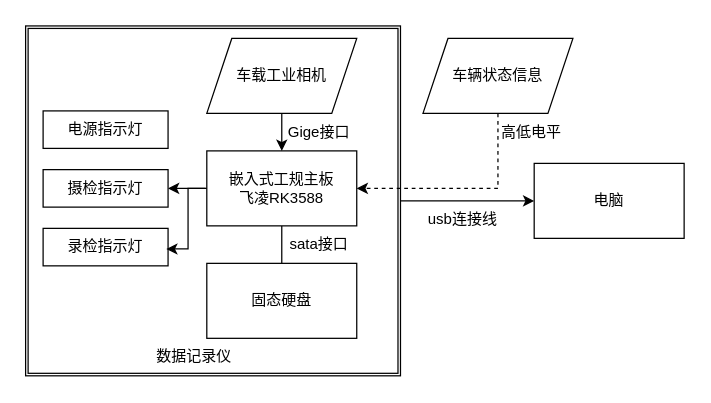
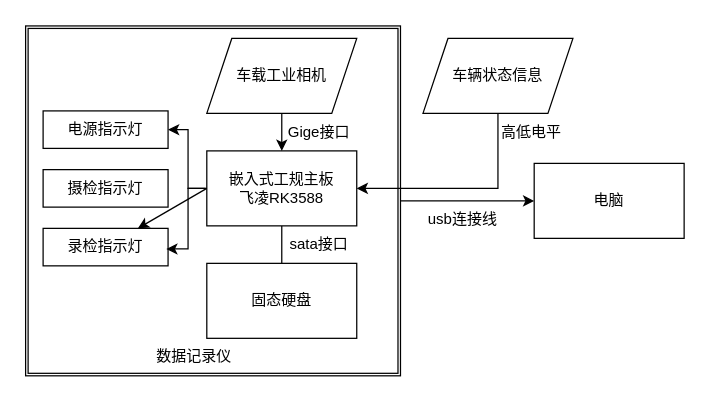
  <mxCell id="0" />
  <mxCell id="1" parent="0" />
  <mxCell id="2" value="" style="group" vertex="1" connectable="0" parent="1"><mxGeometry x="20" y="20" width="527" height="280" as="geometry" /></mxCell>
  <mxCell id="3" style="edgeStyle=orthogonalEdgeStyle;rounded=0;orthogonalLoop=1;jettySize=auto;html=1;exitX=1;exitY=0.5;exitDx=0;exitDy=0;entryX=0;entryY=0.5;entryDx=0;entryDy=0;" edge="1" parent="2" source="4" target="12"><mxGeometry relative="1" as="geometry" /></mxCell>
  <mxCell id="4" value="" style="shape=ext;double=1;rounded=0;whiteSpace=wrap;html=1;" vertex="1" parent="2"><mxGeometry width="300" height="280" as="geometry" /></mxCell>
  <mxCell id="5" value="" style="edgeStyle=orthogonalEdgeStyle;rounded=0;orthogonalLoop=1;jettySize=auto;html=1;endArrow=none;" edge="1" parent="2" source="7" target="16"><mxGeometry relative="1" as="geometry" /></mxCell>
+ <mxCell id="6" style="edgeStyle=orthogonalEdgeStyle;rounded=0;orthogonalLoop=1;jettySize=auto;html=1;exitX=0;exitY=0.5;exitDx=0;exitDy=0;entryX=1;entryY=0.5;entryDx=0;entryDy=0;" edge="1" parent="2" source="7" target="18"><mxGeometry relative="1" as="geometry"><Array as="points"><mxPoint x="130" y="130" /><mxPoint x="130" y="83" /></Array></mxGeometry></mxCell>
  <mxCell id="7" value="嵌入式工规主板&lt;div&gt;飞凌RK3588&lt;/div&gt;" style="rounded=0;whiteSpace=wrap;html=1;" vertex="1" parent="2"><mxGeometry x="145" y="100" width="120" height="60" as="geometry" /></mxCell>
  <mxCell id="8" value="" style="edgeStyle=orthogonalEdgeStyle;rounded=0;orthogonalLoop=1;jettySize=auto;html=1;" edge="1" parent="2" source="9" target="7"><mxGeometry relative="1" as="geometry" /></mxCell>
  <mxCell id="9" value="车载工业相机" style="shape=parallelogram;perimeter=parallelogramPerimeter;whiteSpace=wrap;html=1;fixedSize=1;" vertex="1" parent="2"><mxGeometry x="145" y="10" width="120" height="60" as="geometry" /></mxCell>
  <mxCell id="10" value="数据记录仪" style="text;html=1;align=center;verticalAlign=middle;whiteSpace=wrap;rounded=0;" vertex="1" parent="2"><mxGeometry x="90" y="250" width="90" height="30" as="geometry" /></mxCell>
  <mxCell id="11" value="Gige接口" style="text;html=1;align=center;verticalAlign=middle;whiteSpace=wrap;rounded=0;" vertex="1" parent="2"><mxGeometry x="190" y="70" width="90" height="30" as="geometry" /></mxCell>
  <mxCell id="12" value="电脑" style="rounded=0;whiteSpace=wrap;html=1;" vertex="1" parent="2"><mxGeometry x="407" y="110" width="120" height="60" as="geometry" /></mxCell>
- <mxCell id="13" style="edgeStyle=orthogonalEdgeStyle;rounded=0;orthogonalLoop=1;jettySize=auto;html=1;exitX=0.5;exitY=1;exitDx=0;exitDy=0;entryX=1;entryY=0.5;entryDx=0;entryDy=0;dashed=1;" edge="1" parent="2" source="14" target="7"><mxGeometry relative="1" as="geometry" /></mxCell>
+ <mxCell id="13" style="edgeStyle=orthogonalEdgeStyle;rounded=0;orthogonalLoop=1;jettySize=auto;html=1;exitX=0.5;exitY=1;exitDx=0;exitDy=0;entryX=1;entryY=0.5;entryDx=0;entryDy=0;" edge="1" parent="2" source="14" target="7"><mxGeometry relative="1" as="geometry" /></mxCell>
  <mxCell id="14" value="车辆状态信息" style="shape=parallelogram;perimeter=parallelogramPerimeter;whiteSpace=wrap;html=1;fixedSize=1;" vertex="1" parent="2"><mxGeometry x="318" y="10" width="120" height="60" as="geometry" /></mxCell>
  <mxCell id="15" value="高低电平" style="text;html=1;align=center;verticalAlign=middle;whiteSpace=wrap;rounded=0;" vertex="1" parent="2"><mxGeometry x="360" y="70" width="90" height="30" as="geometry" /></mxCell>
  <mxCell id="16" value="固态硬盘" style="whiteSpace=wrap;html=1;rounded=0;" vertex="1" parent="2"><mxGeometry x="145" y="190" width="120" height="60" as="geometry" /></mxCell>
  <mxCell id="17" value="sata接口" style="text;html=1;align=center;verticalAlign=middle;whiteSpace=wrap;rounded=0;" vertex="1" parent="2"><mxGeometry x="190" y="160" width="90" height="30" as="geometry" /></mxCell>
  <mxCell id="18" value="电源指示灯" style="whiteSpace=wrap;html=1;rounded=0;" vertex="1" parent="2"><mxGeometry x="14" y="68" width="100" height="30" as="geometry" /></mxCell>
  <mxCell id="19" value="摄检指示灯" style="whiteSpace=wrap;html=1;rounded=0;" vertex="1" parent="2"><mxGeometry x="14" y="115" width="100" height="30" as="geometry" /></mxCell>
  <mxCell id="20" value="录检指示灯" style="whiteSpace=wrap;html=1;rounded=0;" vertex="1" parent="2"><mxGeometry x="14" y="162" width="100" height="30" as="geometry" /></mxCell>
- <mxCell id="21" value="" style="endArrow=classic;html=1;rounded=0;exitX=0;exitY=0.5;exitDx=0;exitDy=0;entryX=1;entryY=0.5;entryDx=0;entryDy=0;" edge="1" parent="2" source="7" target="19"><mxGeometry width="50" height="50" relative="1" as="geometry"><mxPoint x="140" y="150" as="sourcePoint" /><mxPoint x="190" y="100" as="targetPoint" /></mxGeometry></mxCell>
+ <mxCell id="21" value="" style="endArrow=classic;html=1;rounded=0;exitX=0;exitY=0.5;exitDx=0;exitDy=0;" edge="1" parent="2" source="7" target="20"><mxGeometry width="50" height="50" relative="1" as="geometry"><mxPoint x="140" y="150" as="sourcePoint" /><mxPoint x="190" y="100" as="targetPoint" /></mxGeometry></mxCell>
  <mxCell id="22" style="edgeStyle=orthogonalEdgeStyle;rounded=0;orthogonalLoop=1;jettySize=auto;html=1;entryX=0.996;entryY=0.549;entryDx=0;entryDy=0;entryPerimeter=0;" edge="1" parent="2"><mxGeometry relative="1" as="geometry"><mxPoint x="144" y="130" as="sourcePoint" /><mxPoint x="112.6" y="178.47" as="targetPoint" /><Array as="points"><mxPoint x="130" y="130" /><mxPoint x="130" y="179" /></Array></mxGeometry></mxCell>
  <mxCell id="23" value="usb连接线" style="text;html=1;align=center;verticalAlign=middle;whiteSpace=wrap;rounded=0;" vertex="1" parent="2"><mxGeometry x="320" y="140" width="60" height="30" as="geometry" /></mxCell>
